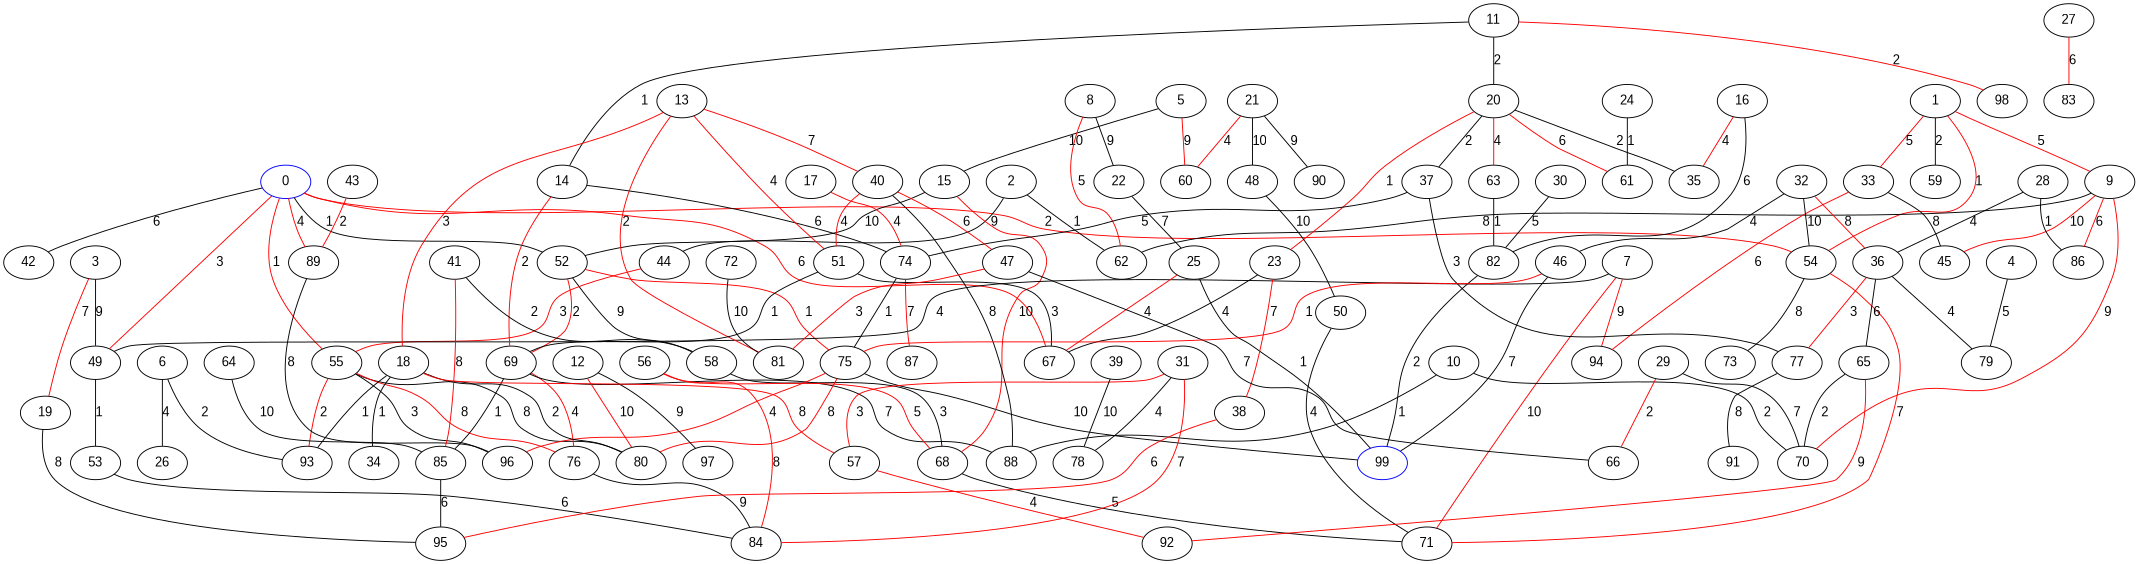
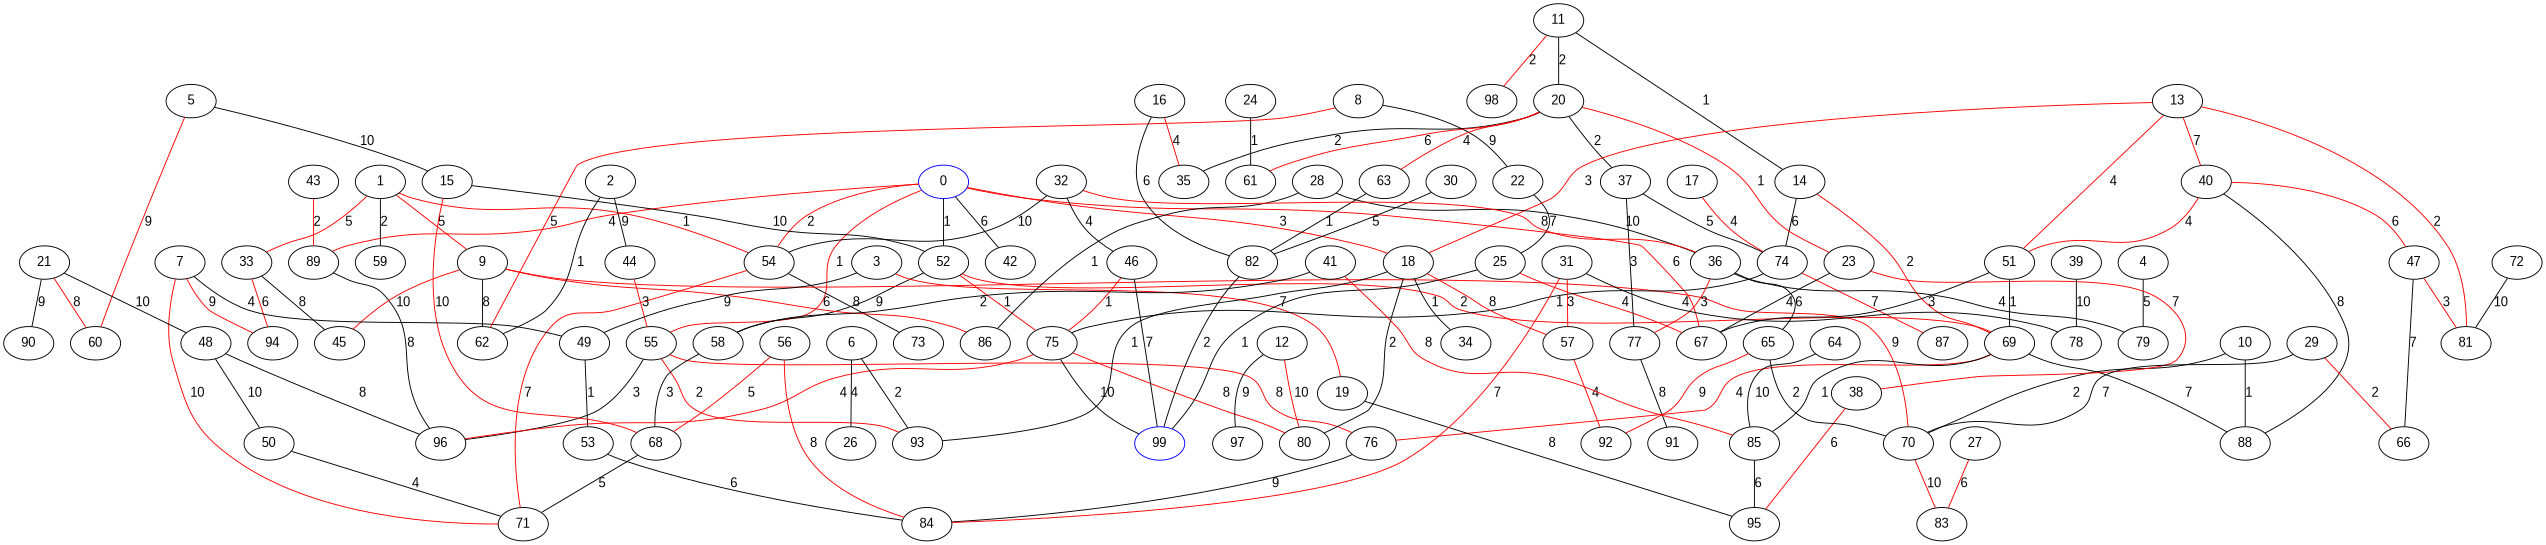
  graph {
    fontname="Liberation Sans"
    node [fontname="Liberation Sans"]
    edge [fontname="Liberation Sans"]
    0 [color=blue]
    42
    49
    52
    54
    55
    67
    89
    53
    69
    58
    75
    71
    73
    93
    80
    96
    76
    1
    9
    33
    59
    62
    45
    70
    86
    94
    2
    44
    3
    19
    95
    4
    79
    5
    15
    60
    68
    6
    26
    7
    8
    22
    25
    83
    10
    88
    11
    14
    20
    98
    74
    35
    23
    37
    61
    63
    12
    97
    13
    18
    40
    51
    81
    34
    57
    47
    85
    87
    16
    82
    99 [color=blue]
    17
    92
    38
    77
    21
    48
    90
    50
    24
    27
    28
    36
    65
    29
    66
    30
    31
    78
    84
    32
    46
    91
    39
    41
    43
    56
    64
    72
    0 -- 42 [label=6]
-   0 -- 49 [color=red label=3]
+   0 -- 18 [color=red label=3]
    0 -- 52 [label=1]
    0 -- 54 [color=red label=2]
    0 -- 55 [color=red label=1]
    0 -- 67 [color=red label=6]
    0 -- 89 [color=red label=4]
    49 -- 53 [label=1]
    52 -- 69 [color=red label=2]
    52 -- 58 [label=9]
    52 -- 75 [color=red label=1]
    54 -- 71 [color=red label=7]
    54 -- 73 [label=8]
    55 -- 93 [color=red label=2]
-   55 -- 80 [label=8]
    55 -- 96 [label=3]
    55 -- 76 [color=red label=8]
    89 -- 96 [label=8]
    53 -- 84 [label=6]
    69 -- 76 [color=red label=4]
    69 -- 88 [label=7]
    69 -- 85 [label=1]
    58 -- 68 [label=3]
    75 -- 80 [color=red label=8]
    75 -- 96 [color=red label=4]
    75 -- 99 [label=10]
    76 -- 84 [label=9]
    1 -- 54 [color=red label=1]
    1 -- 9 [color=red label=5]
    1 -- 33 [color=red label=5]
    1 -- 59 [label=2]
    9 -- 62 [label=8]
    9 -- 45 [color=red label=10]
    9 -- 70 [color=red label=9]
    9 -- 86 [color=red label=6]
    33 -- 45 [label=8]
    33 -- 94 [color=red label=6]
+   70 -- 83 [color=red label=10]
    2 -- 62 [label=1]
    2 -- 44 [label=9]
    44 -- 55 [color=red label=3]
    3 -- 49 [label=9]
    3 -- 19 [color=red label=7]
    19 -- 95 [label=8]
    4 -- 79 [label=5]
    5 -- 15 [label=10]
    5 -- 60 [color=red label=9]
    15 -- 52 [label=10]
    15 -- 68 [color=red label=10]
    68 -- 71 [label=5]
    6 -- 93 [label=2]
    6 -- 26 [label=4]
    7 -- 49 [label=4]
    7 -- 71 [color=red label=10]
    7 -- 94 [color=red label=9]
    8 -- 62 [color=red label=5]
    8 -- 22 [label=9]
    22 -- 25 [label=7]
    25 -- 67 [color=red label=4]
    25 -- 99 [label=1]
    10 -- 70 [label=2]
    10 -- 88 [label=1]
    11 -- 14 [label=1]
    11 -- 20 [label=2]
    11 -- 98 [color=red label=2]
    14 -- 69 [color=red label=2]
    14 -- 74 [label=6]
    20 -- 35 [label=2]
    20 -- 23 [color=red label=1]
    20 -- 37 [label=2]
    20 -- 61 [color=red label=6]
    20 -- 63 [color=red label=4]
    74 -- 75 [label=1]
    74 -- 87 [color=red label=7]
    23 -- 67 [label=4]
    23 -- 38 [color=red label=7]
    37 -- 74 [label=5]
    37 -- 77 [label=3]
    63 -- 82 [label=1]
    12 -- 80 [color=red label=10]
    12 -- 97 [label=9]
    13 -- 18 [color=red label=3]
    13 -- 40 [color=red label=7]
    13 -- 51 [color=red label=4]
    13 -- 81 [color=red label=2]
    18 -- 93 [label=1]
    18 -- 80 [label=2]
    18 -- 34 [label=1]
    18 -- 57 [color=red label=8]
    40 -- 88 [label=8]
    40 -- 51 [color=red label=4]
    40 -- 47 [color=red label=6]
    51 -- 67 [label=3]
    51 -- 69 [label=1]
    57 -- 92 [color=red label=4]
    47 -- 81 [color=red label=3]
    47 -- 66 [label=7]
    85 -- 95 [label=6]
    16 -- 35 [color=red label=4]
    16 -- 82 [label=6]
    82 -- 99 [label=2]
    17 -- 74 [color=red label=4]
    38 -- 95 [color=red label=6]
    77 -- 91 [label=8]
-   21 -- 60 [color=red label=4]
+   21 -- 60 [color=red label=8]
    21 -- 48 [label=10]
    21 -- 90 [label=9]
+   48 -- 96 [label=8]
    48 -- 50 [label=10]
    50 -- 71 [label=4]
    24 -- 61 [label=1]
    27 -- 83 [color=red label=6]
    28 -- 86 [label=1]
-   28 -- 36 [label=4]
+   28 -- 36 [label=10]
    36 -- 79 [label=4]
    36 -- 77 [color=red label=3]
    36 -- 65 [label=6]
    65 -- 70 [label=2]
    65 -- 92 [color=red label=9]
    29 -- 70 [label=7]
    29 -- 66 [color=red label=2]
    30 -- 82 [label=5]
    31 -- 57 [color=red label=3]
    31 -- 78 [label=4]
    31 -- 84 [color=red label=7]
    32 -- 54 [label=10]
    32 -- 36 [color=red label=8]
    32 -- 46 [label=4]
    46 -- 75 [color=red label=1]
    46 -- 99 [label=7]
    39 -- 78 [label=10]
    41 -- 58 [label=2]
    41 -- 85 [color=red label=8]
    43 -- 89 [color=red label=2]
    56 -- 68 [color=red label=5]
    56 -- 84 [color=red label=8]
    64 -- 85 [label=10]
    72 -- 81 [label=10]
  }
